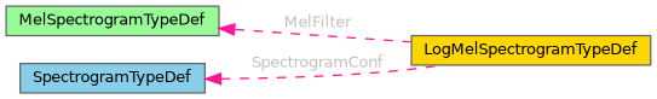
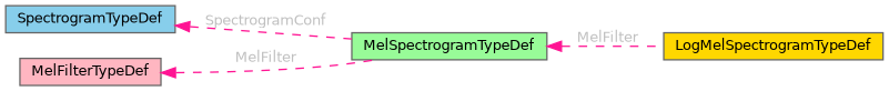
  digraph {
    rankdir=LR
    node [color=gray40 fontname=Helvetica fontsize=10 shape=box style=filled]
    edge [color=deeppink dir=back fontcolor=grey fontname=Helvetica fontsize=10 labelfontname=Helvetica labelfontsize=10 style=dashed]
    n1 [fillcolor=gold fontcolor=black height=0.2 label=LogMelSpectrogramTypeDef width=0.4]
    n2 [fillcolor=palegreen height=0.2 label=MelSpectrogramTypeDef width=0.4]
    n3 [fillcolor=skyblue height=0.2 label=SpectrogramTypeDef width=0.4]
+   n4 [fillcolor=lightpink height=0.2 label=MelFilterTypeDef width=0.4]
    n2 -> n1 [label=" MelFilter"]
-   n3 -> n1 [label=" SpectrogramConf"]
+   n3 -> n2 [label=" SpectrogramConf"]
+   n4 -> n2 [label=" MelFilter"]
  }
